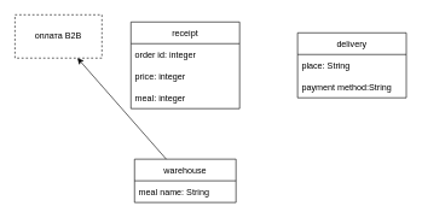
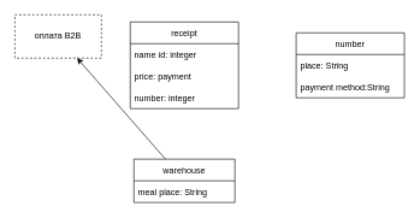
  <mxCell id="0" />
  <mxCell id="1" parent="0" />
  <mxCell id="2" value="&lt;font style=&quot;vertical-align: inherit&quot;&gt;&lt;font style=&quot;vertical-align: inherit&quot;&gt;оплата В2В&lt;/font&gt;&lt;/font&gt;" style="rounded=0;whiteSpace=wrap;html=1;dashed=1;" vertex="1" parent="1"><mxGeometry width="120" height="60" as="geometry" x="20" y="20" /></mxCell>
  <mxCell id="3" value="receipt" style="swimlane;fontStyle=0;childLayout=stackLayout;horizontal=1;startSize=30;horizontalStack=0;resizeParent=1;resizeParentMax=0;resizeLast=0;collapsible=1;marginBottom=0;" vertex="1" parent="1"><mxGeometry x="180" y="30" width="150" height="120" as="geometry" /></mxCell>
- <mxCell id="4" value="order id: integer" style="text;strokeColor=none;fillColor=none;align=left;verticalAlign=middle;spacingLeft=4;spacingRight=4;overflow=hidden;points=[[0,0.5],[1,0.5]];portConstraint=eastwest;rotatable=0;" vertex="1" parent="3"><mxGeometry y="30" width="150" height="30" as="geometry" /></mxCell>
- <mxCell id="5" value="price: integer" style="text;strokeColor=none;fillColor=none;align=left;verticalAlign=middle;spacingLeft=4;spacingRight=4;overflow=hidden;points=[[0,0.5],[1,0.5]];portConstraint=eastwest;rotatable=0;" vertex="1" parent="3"><mxGeometry y="60" width="150" height="30" as="geometry" /></mxCell>
- <mxCell id="6" value="meal: integer" style="text;strokeColor=none;fillColor=none;align=left;verticalAlign=middle;spacingLeft=4;spacingRight=4;overflow=hidden;points=[[0,0.5],[1,0.5]];portConstraint=eastwest;rotatable=0;" vertex="1" parent="3"><mxGeometry y="90" width="150" height="30" as="geometry" /></mxCell>
- <mxCell id="7" value="delivery" style="swimlane;fontStyle=0;childLayout=stackLayout;horizontal=1;startSize=30;horizontalStack=0;resizeParent=1;resizeParentMax=0;resizeLast=0;collapsible=1;marginBottom=0;" vertex="1" parent="1"><mxGeometry x="410" y="45" width="150" height="90" as="geometry" /></mxCell>
+ <mxCell id="4" value="name id: integer" style="text;strokeColor=none;fillColor=none;align=left;verticalAlign=middle;spacingLeft=4;spacingRight=4;overflow=hidden;points=[[0,0.5],[1,0.5]];portConstraint=eastwest;rotatable=0;" vertex="1" parent="3"><mxGeometry y="30" width="150" height="30" as="geometry" /></mxCell>
+ <mxCell id="5" value="price: payment" style="text;strokeColor=none;fillColor=none;align=left;verticalAlign=middle;spacingLeft=4;spacingRight=4;overflow=hidden;points=[[0,0.5],[1,0.5]];portConstraint=eastwest;rotatable=0;" vertex="1" parent="3"><mxGeometry y="60" width="150" height="30" as="geometry" /></mxCell>
+ <mxCell id="6" value="number: integer" style="text;strokeColor=none;fillColor=none;align=left;verticalAlign=middle;spacingLeft=4;spacingRight=4;overflow=hidden;points=[[0,0.5],[1,0.5]];portConstraint=eastwest;rotatable=0;" vertex="1" parent="3"><mxGeometry y="90" width="150" height="30" as="geometry" /></mxCell>
+ <mxCell id="7" value="number" style="swimlane;fontStyle=0;childLayout=stackLayout;horizontal=1;startSize=30;horizontalStack=0;resizeParent=1;resizeParentMax=0;resizeLast=0;collapsible=1;marginBottom=0;" vertex="1" parent="1"><mxGeometry x="410" y="45" width="150" height="90" as="geometry" /></mxCell>
  <mxCell id="8" value="place: String" style="text;strokeColor=none;fillColor=none;align=left;verticalAlign=middle;spacingLeft=4;spacingRight=4;overflow=hidden;points=[[0,0.5],[1,0.5]];portConstraint=eastwest;rotatable=0;" vertex="1" parent="7"><mxGeometry y="30" width="150" height="30" as="geometry" /></mxCell>
  <mxCell id="9" value="payment method:String" style="text;strokeColor=none;fillColor=none;align=left;verticalAlign=middle;spacingLeft=4;spacingRight=4;overflow=hidden;points=[[0,0.5],[1,0.5]];portConstraint=eastwest;rotatable=0;" vertex="1" parent="7"><mxGeometry y="60" width="150" height="30" as="geometry" /></mxCell>
  <mxCell id="10" value="warehouse" style="swimlane;fontStyle=0;childLayout=stackLayout;horizontal=1;startSize=30;horizontalStack=0;resizeParent=1;resizeParentMax=0;resizeLast=0;collapsible=1;marginBottom=0;" vertex="1" parent="1"><mxGeometry x="185" y="220" width="140" height="60" as="geometry" /></mxCell>
- <mxCell id="11" value="meal name: String" style="text;strokeColor=none;fillColor=none;align=left;verticalAlign=middle;spacingLeft=4;spacingRight=4;overflow=hidden;points=[[0,0.5],[1,0.5]];portConstraint=eastwest;rotatable=0;" vertex="1" parent="10"><mxGeometry y="30" width="140" height="30" as="geometry" /></mxCell>
+ <mxCell id="11" value="meal place: String" style="text;strokeColor=none;fillColor=none;align=left;verticalAlign=middle;spacingLeft=4;spacingRight=4;overflow=hidden;points=[[0,0.5],[1,0.5]];portConstraint=eastwest;rotatable=0;" vertex="1" parent="10"><mxGeometry y="30" width="140" height="30" as="geometry" /></mxCell>
  <mxCell id="12" value="" style="endArrow=classic;html=1;rounded=0;" edge="1" parent="1" source="10" target="2"><mxGeometry width="50" height="50" relative="1" as="geometry"><mxPoint x="350" y="240" as="sourcePoint" /><mxPoint x="400" y="190" as="targetPoint" /></mxGeometry></mxCell>
